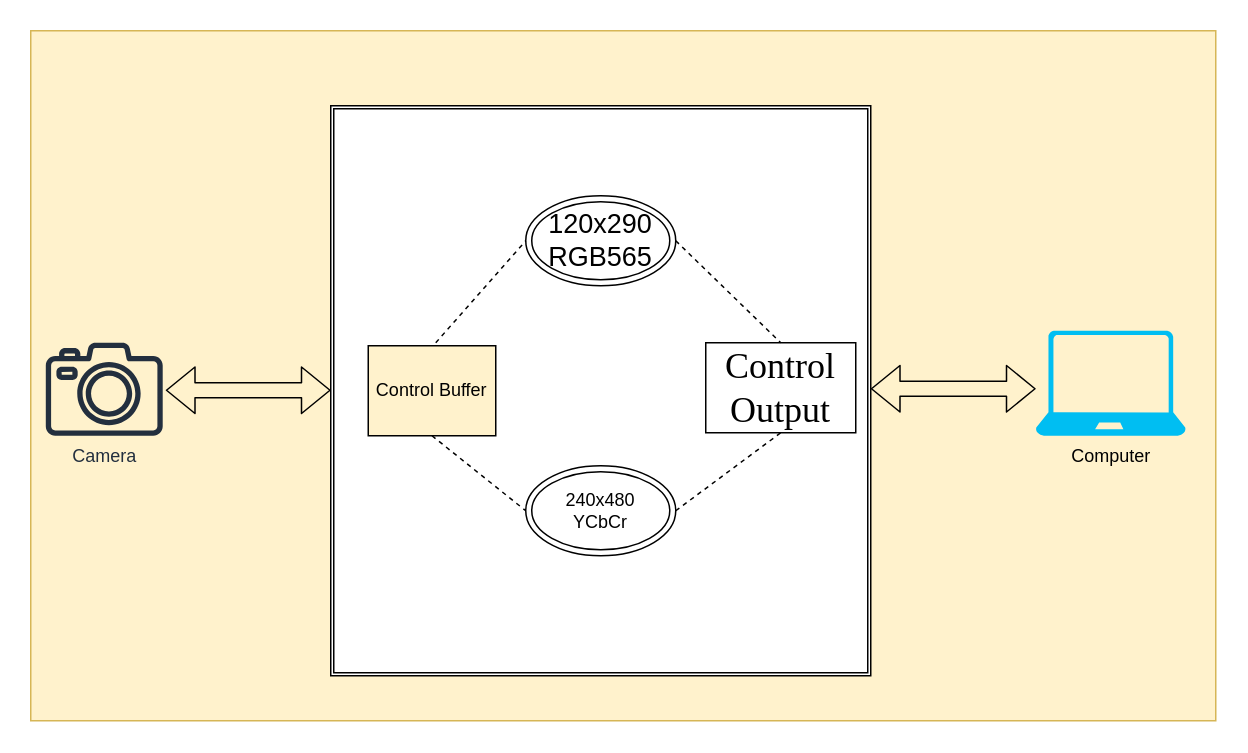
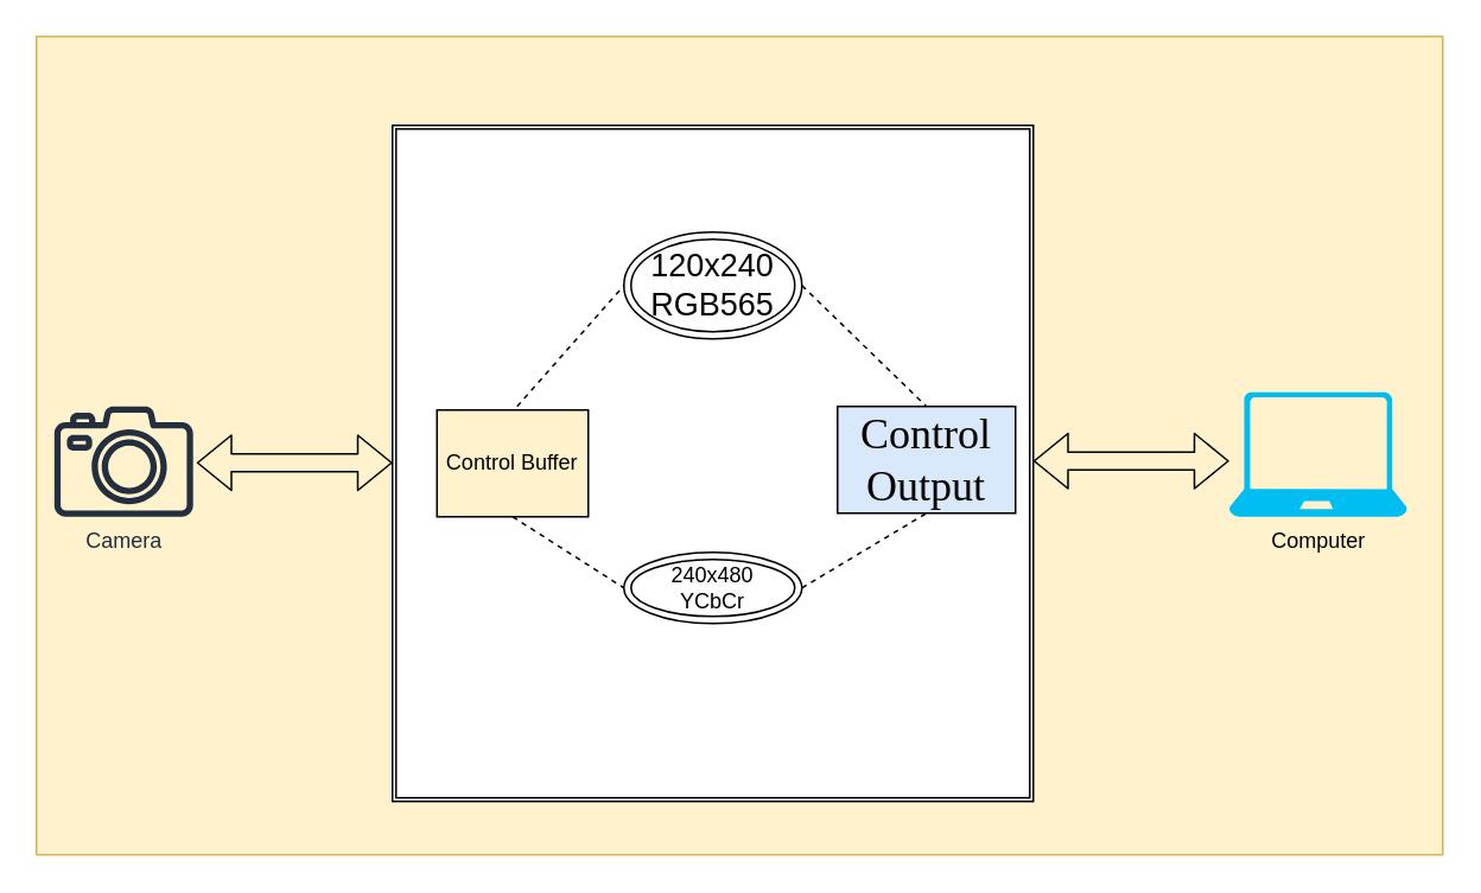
  <mxCell id="0" />
  <mxCell id="1" parent="0" />
  <mxCell id="2" value="" style="rounded=0;whiteSpace=wrap;html=1;fillColor=#fff2cc;strokeColor=#d6b656;" vertex="1" parent="1"><mxGeometry x="20" y="20" width="790" height="460" as="geometry" /></mxCell>
  <mxCell id="3" value="Camera" style="outlineConnect=0;fontColor=#232F3E;gradientColor=none;fillColor=#232F3E;strokeColor=none;dashed=0;verticalLabelPosition=bottom;verticalAlign=top;align=center;html=1;fontSize=12;fontStyle=0;aspect=fixed;pointerEvents=1;shape=mxgraph.aws4.camera2;" vertex="1" parent="1"><mxGeometry x="30" y="228" width="78" height="62" as="geometry" /></mxCell>
  <mxCell id="4" value="" style="shape=ext;double=1;rounded=0;whiteSpace=wrap;html=1;" vertex="1" parent="1"><mxGeometry x="220" y="70" width="360" height="380" as="geometry" /></mxCell>
- <mxCell id="5" value="&lt;font style=&quot;font-size: 18px&quot;&gt;120x290&lt;br&gt;RGB565&lt;/font&gt;" style="ellipse;shape=doubleEllipse;whiteSpace=wrap;html=1;" vertex="1" parent="1"><mxGeometry x="350" y="130" width="100" height="60" as="geometry" /></mxCell>
- <mxCell id="6" value="240x480&lt;br&gt;YCbCr" style="ellipse;shape=doubleEllipse;whiteSpace=wrap;html=1;" vertex="1" parent="1"><mxGeometry x="350" y="310" width="100" height="60" as="geometry" /></mxCell>
+ <mxCell id="5" value="&lt;font style=&quot;font-size: 18px&quot;&gt;120x240&lt;br&gt;RGB565&lt;/font&gt;" style="ellipse;shape=doubleEllipse;whiteSpace=wrap;html=1;" vertex="1" parent="1"><mxGeometry x="350" y="130" width="100" height="60" as="geometry" /></mxCell>
+ <mxCell id="6" value="240x480&lt;br&gt;YCbCr" style="ellipse;shape=doubleEllipse;whiteSpace=wrap;html=1;" vertex="1" parent="1"><mxGeometry x="350" y="310" width="100" height="40" as="geometry" /></mxCell>
  <mxCell id="7" value="Control Buffer" style="rounded=0;whiteSpace=wrap;html=1;fillColor=#fff2cc;" vertex="1" parent="1"><mxGeometry x="245" y="230" width="85" height="60" as="geometry" /></mxCell>
  <mxCell id="8" value="" style="shape=flexArrow;endArrow=classic;startArrow=classic;html=1;" edge="1" parent="1"><mxGeometry width="100" height="100" relative="1" as="geometry"><mxPoint x="110" y="259.66" as="sourcePoint" /><mxPoint x="220" y="259.66" as="targetPoint" /></mxGeometry></mxCell>
  <mxCell id="9" value="" style="endArrow=none;dashed=1;html=1;entryX=0;entryY=0.5;entryDx=0;entryDy=0;" edge="1" parent="1" target="5"><mxGeometry width="50" height="50" relative="1" as="geometry"><mxPoint x="290" y="228" as="sourcePoint" /><mxPoint x="340" y="178" as="targetPoint" /></mxGeometry></mxCell>
  <mxCell id="10" value="" style="endArrow=none;dashed=1;html=1;entryX=0;entryY=0.5;entryDx=0;entryDy=0;exitX=0.5;exitY=1;exitDx=0;exitDy=0;" edge="1" parent="1" source="7" target="6"><mxGeometry width="50" height="50" relative="1" as="geometry"><mxPoint x="300" y="315" as="sourcePoint" /><mxPoint x="350" y="247" as="targetPoint" /></mxGeometry></mxCell>
- <mxCell id="11" value="&lt;font face=&quot;Times New Roman&quot; style=&quot;font-size: 24px&quot;&gt;Control Output&lt;/font&gt;" style="rounded=0;whiteSpace=wrap;html=1;" vertex="1" parent="1"><mxGeometry x="470" y="228" width="100" height="60" as="geometry" /></mxCell>
+ <mxCell id="11" value="&lt;font face=&quot;Times New Roman&quot; style=&quot;font-size: 24px&quot;&gt;Control Output&lt;/font&gt;" style="rounded=0;whiteSpace=wrap;html=1;fillColor=#dae8fc;" vertex="1" parent="1"><mxGeometry x="470" y="228" width="100" height="60" as="geometry" /></mxCell>
  <mxCell id="12" value="" style="endArrow=none;dashed=1;html=1;entryX=0.5;entryY=0;entryDx=0;entryDy=0;exitX=0.5;exitY=1;exitDx=0;exitDy=0;" edge="1" parent="1" target="11"><mxGeometry width="50" height="50" relative="1" as="geometry"><mxPoint x="450" y="160" as="sourcePoint" /><mxPoint x="512.5" y="210" as="targetPoint" /></mxGeometry></mxCell>
  <mxCell id="13" value="" style="endArrow=none;dashed=1;html=1;entryX=0.5;entryY=1;entryDx=0;entryDy=0;exitX=1;exitY=0.5;exitDx=0;exitDy=0;" edge="1" parent="1" source="6" target="11"><mxGeometry width="50" height="50" relative="1" as="geometry"><mxPoint x="450" y="320" as="sourcePoint" /><mxPoint x="512.5" y="370" as="targetPoint" /></mxGeometry></mxCell>
  <mxCell id="14" value="Computer" style="verticalLabelPosition=bottom;html=1;verticalAlign=top;align=center;strokeColor=none;fillColor=#00BEF2;shape=mxgraph.azure.laptop;pointerEvents=1;" vertex="1" parent="1"><mxGeometry x="690" y="220" width="100" height="70" as="geometry" /></mxCell>
  <mxCell id="15" value="" style="shape=flexArrow;endArrow=classic;startArrow=classic;html=1;" edge="1" parent="1"><mxGeometry width="100" height="100" relative="1" as="geometry"><mxPoint x="580" y="258.66" as="sourcePoint" /><mxPoint x="690" y="258.66" as="targetPoint" /></mxGeometry></mxCell>
  <mxCell id="16" style="edgeStyle=orthogonalEdgeStyle;rounded=0;orthogonalLoop=1;jettySize=auto;html=1;exitX=0.5;exitY=1;exitDx=0;exitDy=0;" edge="1" parent="1" source="2" target="2"><mxGeometry relative="1" as="geometry" /></mxCell>
